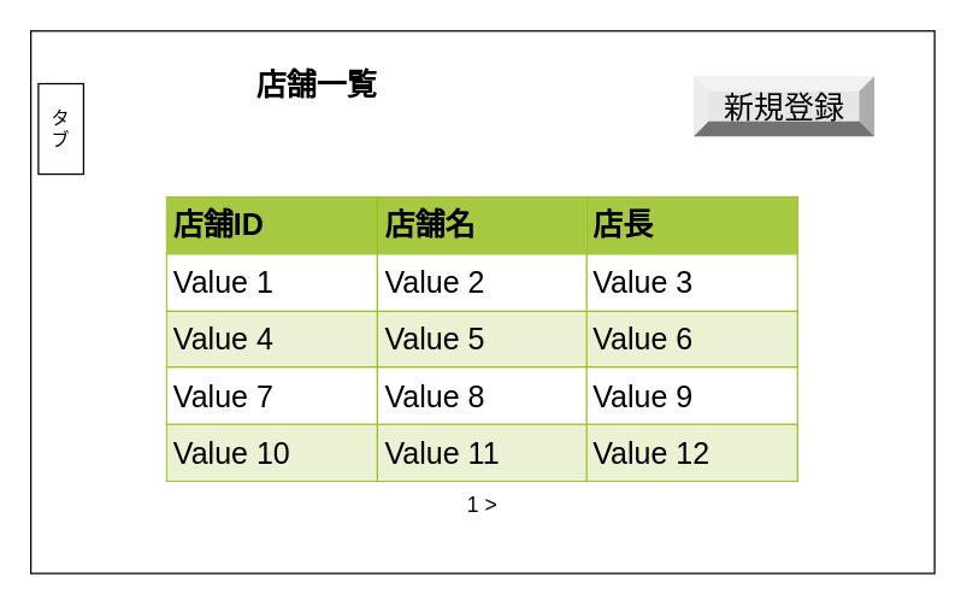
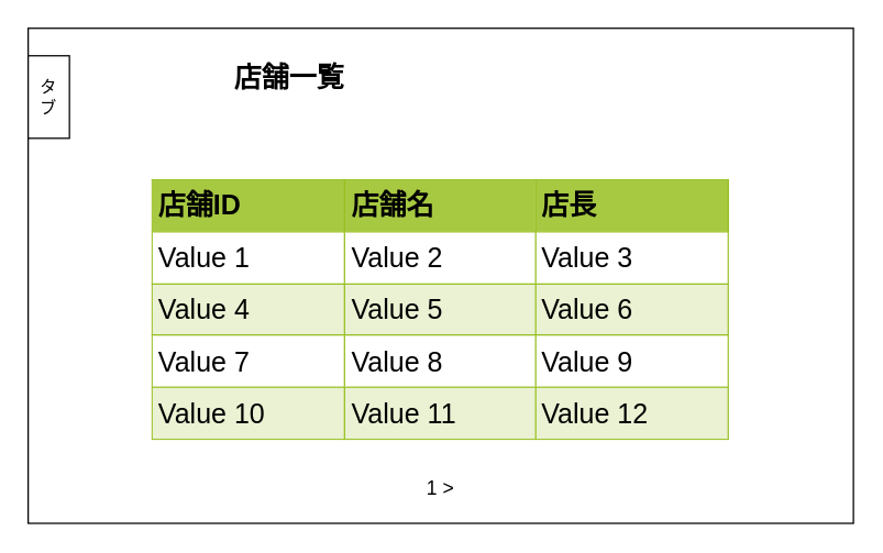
  <mxCell id="0" />
  <mxCell id="1" parent="0" />
  <mxCell id="2" value="" style="rounded=0;whiteSpace=wrap;html=1;fillColor=default;strokeColor=default;fontColor=default;" vertex="1" parent="1"><mxGeometry x="20" y="20" width="600" height="360" as="geometry" /></mxCell>
- <mxCell id="3" value="タ&lt;br&gt;ブ" style="rounded=0;whiteSpace=wrap;html=1;fillColor=default;strokeColor=default;fontColor=default;" vertex="1" parent="1"><mxGeometry x="25" y="55" width="30" height="60" as="geometry" /></mxCell>
+ <mxCell id="3" value="タ&lt;br&gt;ブ" style="rounded=0;whiteSpace=wrap;html=1;fillColor=default;strokeColor=default;fontColor=default;" vertex="1" parent="1"><mxGeometry x="20" y="40" width="30" height="60" as="geometry" /></mxCell>
  <mxCell id="4" value="店舗一覧" style="text;html=1;strokeColor=none;fillColor=none;align=center;verticalAlign=middle;whiteSpace=wrap;rounded=0;fontColor=default;fontStyle=1;fontSize=20;" vertex="1" parent="1"><mxGeometry x="155" y="30" width="110" height="50" as="geometry" /></mxCell>
- <mxCell id="5" value="新規登録" style="labelPosition=center;verticalLabelPosition=middle;align=center;html=1;shape=mxgraph.basic.shaded_button;dx=10;fillColor=#E6E6E6;strokeColor=none;fontSize=20;fontColor=default;" vertex="1" parent="1"><mxGeometry x="460" y="50" width="120" height="40" as="geometry" /></mxCell>
  <mxCell id="6" value="&lt;table border=&quot;1&quot; width=&quot;100%&quot; cellpadding=&quot;4&quot; style=&quot;width: 100% ; height: 100% ; border-collapse: collapse&quot;&gt;&lt;tbody&gt;&lt;tr style=&quot;background-color: rgb(167 , 201 , 66) ; border: 1px solid rgb(152 , 191 , 33)&quot;&gt;&lt;th align=&quot;left&quot;&gt;店舗ID&lt;/th&gt;&lt;th align=&quot;left&quot;&gt;店舗名&lt;/th&gt;&lt;th align=&quot;left&quot;&gt;店長&lt;/th&gt;&lt;/tr&gt;&lt;tr style=&quot;border: 1px solid #98bf21&quot;&gt;&lt;td&gt;Value 1&lt;/td&gt;&lt;td&gt;Value 2&lt;/td&gt;&lt;td&gt;Value 3&lt;/td&gt;&lt;/tr&gt;&lt;tr style=&quot;background-color: #eaf2d3 ; border: 1px solid #98bf21&quot;&gt;&lt;td&gt;Value 4&lt;/td&gt;&lt;td&gt;Value 5&lt;/td&gt;&lt;td&gt;Value 6&lt;/td&gt;&lt;/tr&gt;&lt;tr style=&quot;border: 1px solid #98bf21&quot;&gt;&lt;td&gt;Value 7&lt;/td&gt;&lt;td&gt;Value 8&lt;/td&gt;&lt;td&gt;Value 9&lt;/td&gt;&lt;/tr&gt;&lt;tr style=&quot;background-color: #eaf2d3 ; border: 1px solid #98bf21&quot;&gt;&lt;td&gt;Value 10&lt;/td&gt;&lt;td&gt;Value 11&lt;/td&gt;&lt;td&gt;Value 12&lt;/td&gt;&lt;/tr&gt;&lt;/tbody&gt;&lt;/table&gt;" style="text;html=1;overflow=fill;rounded=0;fontSize=20;fontColor=default;" vertex="1" parent="1"><mxGeometry x="110" y="130" width="420" height="190" as="geometry" /></mxCell>
- <mxCell id="7" value="1 &amp;gt;" style="text;html=1;strokeColor=none;fillColor=none;align=center;verticalAlign=middle;whiteSpace=wrap;rounded=0;fontSize=14;fontColor=default;" vertex="1" parent="1"><mxGeometry x="290" y="320" width="60" height="30" as="geometry" /></mxCell>
+ <mxCell id="7" value="1 &amp;gt;" style="text;html=1;strokeColor=none;fillColor=none;align=center;verticalAlign=middle;whiteSpace=wrap;rounded=0;fontSize=14;fontColor=default;" vertex="1" parent="1"><mxGeometry x="290" y="340" width="60" height="30" as="geometry" /></mxCell>
